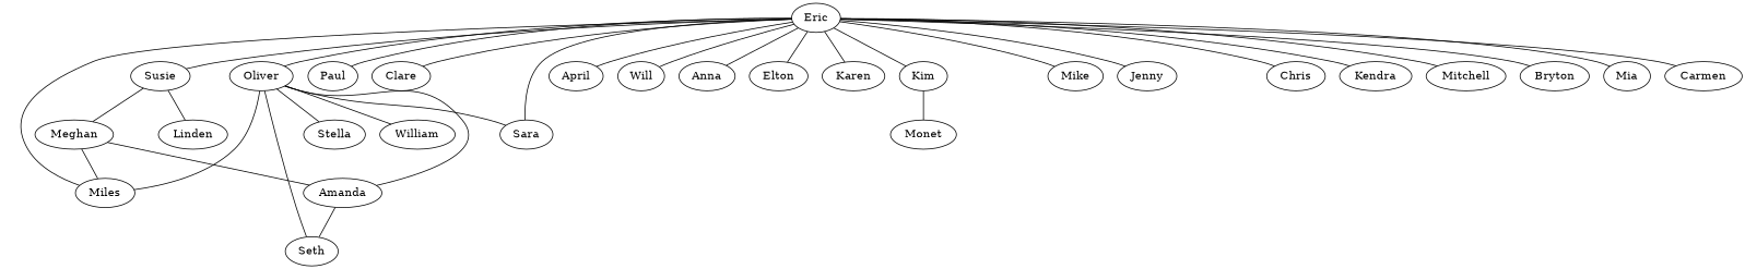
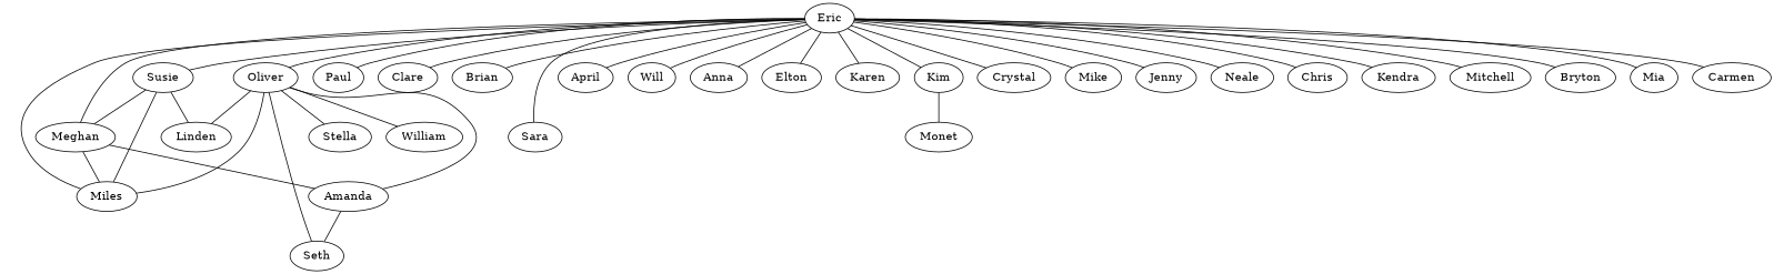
  graph {
    splines=true
    Meghan
    Oliver
    Miles
    William
    Seth
    Amanda
    Linden
    Stella
    Susie
    Paul
    Clare
+   Brian
    Sara
    April
    Will
    Anna
    Elton
    Karen
    Kim
+   Crystal
    Mike
    Jenny
+   Neale
    Chris
    Monet
    Kendra
    Mitchell
    Bryton
    Mia
    Carmen
    Eric
    subgraph sub_1 {
      Meghan
      Oliver
      Miles
    }
    subgraph sub_2 {
      William
      Seth
      Amanda
    }
    subgraph sub_3 {
      Meghan
      Miles
    }
    subgraph sub_4 {
      Linden
      Stella
    }
    subgraph sub_5 {
      Miles
    }
    subgraph sub_6 {
      William
      Seth
      Amanda
    }
    subgraph sub_7 {
      Susie
      Paul
      Clare
+     Brian
      Sara
      April
    }
    subgraph sub_8 {
      Will
      Anna
    }
    subgraph sub_9 {
      Elton
      Karen
      Kim
+     Crystal
    }
    subgraph sub_10 {
      Mike
      Jenny
+     Neale
      Chris
      Monet
      Kendra
      Mitchell
      Bryton
      Mia
    }
    subgraph sub_11 {
      Linden
      Stella
    }
    subgraph sub_12 {
      Meghan
      Oliver
      Miles
    }
    subgraph sub_13 {
      Carmen
    }
    Meghan -- Miles
    Meghan -- Amanda
    Oliver -- Miles
    Oliver -- William
    Oliver -- Seth
    Oliver -- Amanda
-   Oliver -- Sara
+   Oliver -- Linden
    Oliver -- Stella
    Amanda -- Seth
    Susie -- Meghan
+   Susie -- Miles
    Susie -- Linden
    Kim -- Monet
+   Eric -- Meghan
    Eric -- Oliver
    Eric -- Miles
    Eric -- Susie
    Eric -- Paul
    Eric -- Clare
+   Eric -- Brian
    Eric -- Sara
    Eric -- April
    Eric -- Will
    Eric -- Anna
    Eric -- Elton
    Eric -- Karen
    Eric -- Kim
+   Eric -- Crystal
    Eric -- Mike
    Eric -- Jenny
+   Eric -- Neale
    Eric -- Chris
    Eric -- Kendra
    Eric -- Mitchell
    Eric -- Bryton
    Eric -- Mia
    Eric -- Carmen
  }
